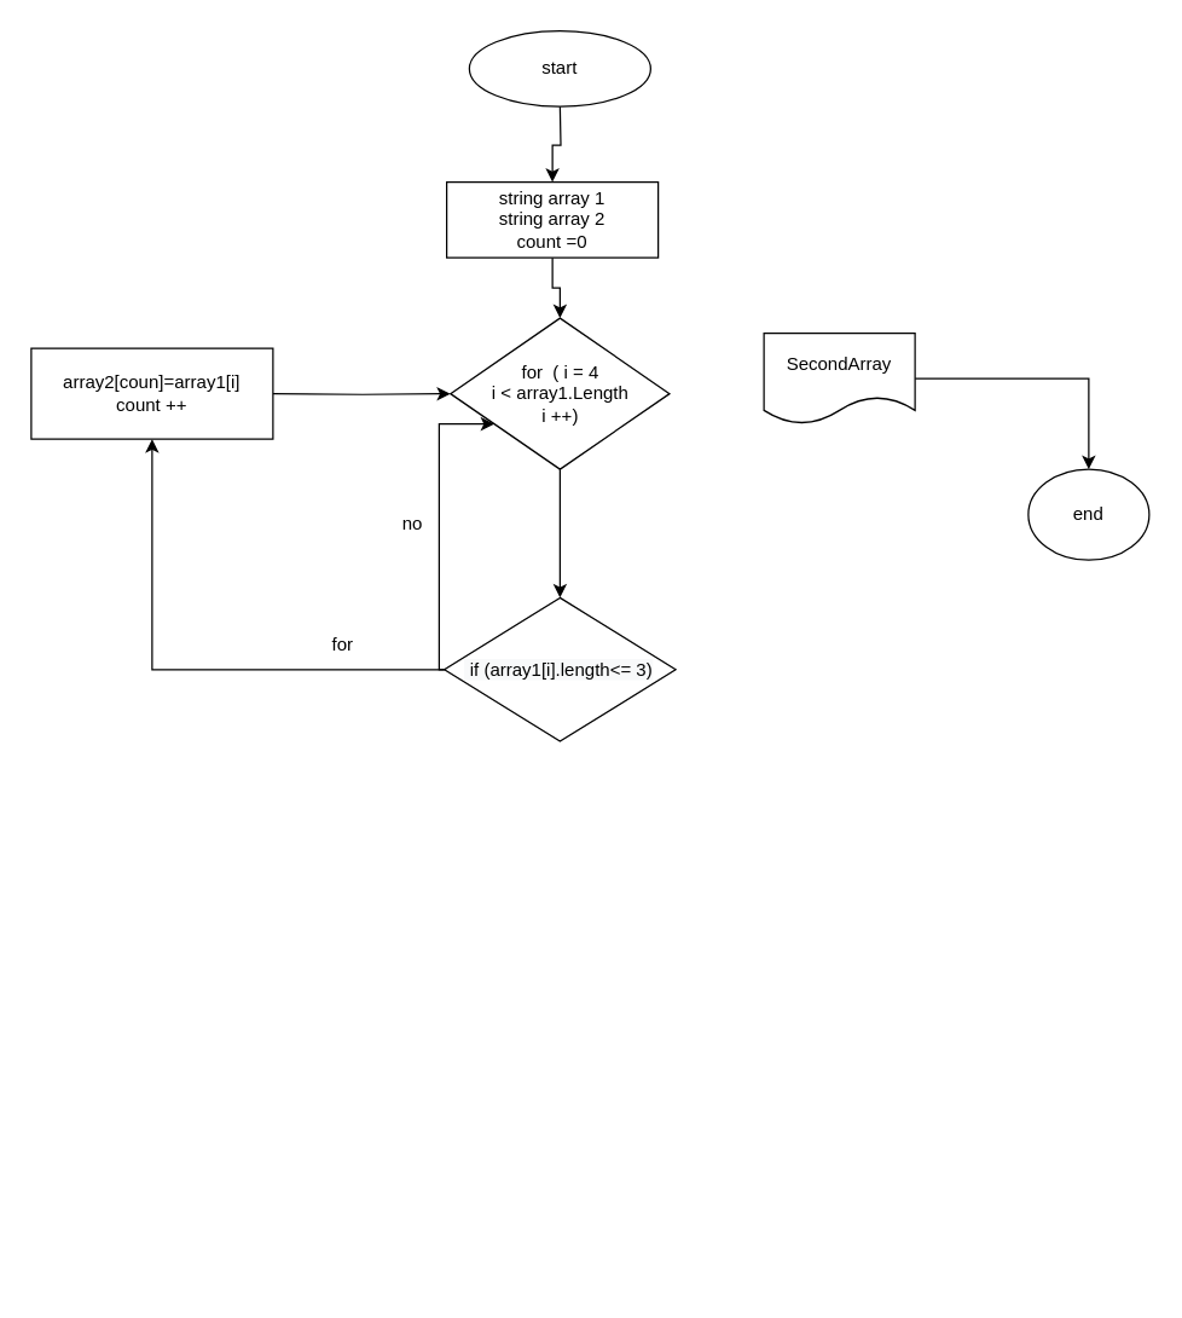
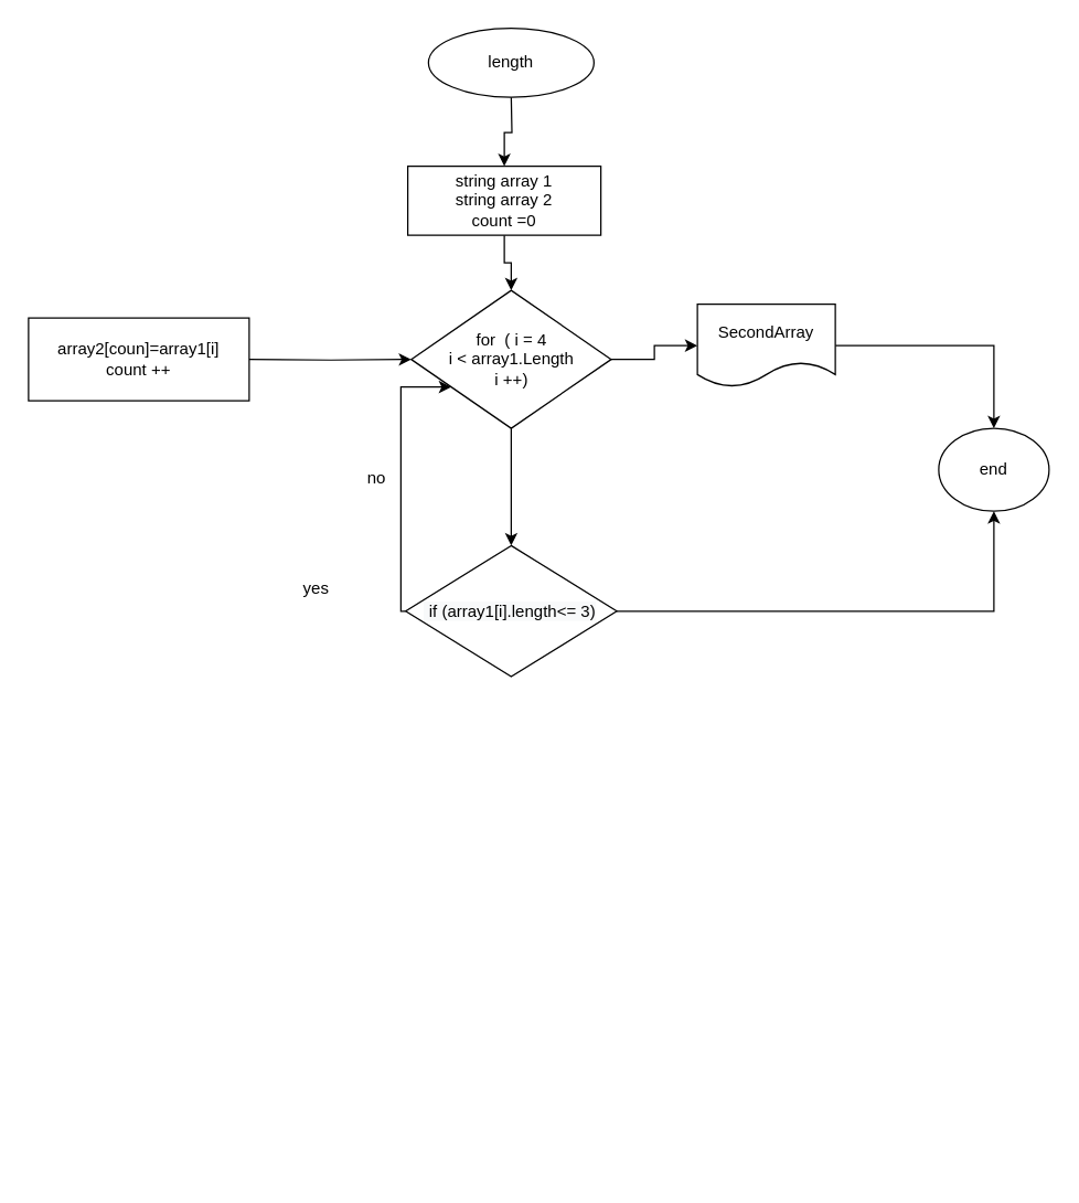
  <mxCell id="0" />
  <mxCell id="1" parent="0" />
  <mxCell id="2" style="edgeStyle=orthogonalEdgeStyle;rounded=0;orthogonalLoop=1;jettySize=auto;html=1;" parent="1" edge="1"><mxGeometry relative="1" as="geometry"><mxPoint x="307.5" y="320" as="targetPoint" /><Array as="points"><mxPoint x="110" y="850" /><mxPoint x="110" y="320" /></Array></mxGeometry></mxCell>
  <mxCell id="3" style="edgeStyle=orthogonalEdgeStyle;rounded=0;orthogonalLoop=1;jettySize=auto;html=1;entryX=0.5;entryY=0;entryDx=0;entryDy=0;" parent="1" source="4" target="7" edge="1"><mxGeometry relative="1" as="geometry"><mxPoint x="380" y="260" as="targetPoint" /></mxGeometry></mxCell>
  <mxCell id="4" value="string array 1&lt;br&gt;string array 2&lt;br&gt;count =0" style="rounded=0;whiteSpace=wrap;html=1;" parent="1" vertex="1"><mxGeometry x="295" y="120" width="140" height="50" as="geometry" /></mxCell>
  <mxCell id="5" style="edgeStyle=orthogonalEdgeStyle;rounded=0;orthogonalLoop=1;jettySize=auto;html=1;entryX=0.5;entryY=0;entryDx=0;entryDy=0;" parent="1" source="7" edge="1"><mxGeometry relative="1" as="geometry"><mxPoint x="370" y="395" as="targetPoint" /></mxGeometry></mxCell>
+ <mxCell id="6" value="" style="edgeStyle=orthogonalEdgeStyle;rounded=0;orthogonalLoop=1;jettySize=auto;html=1;" parent="1" source="7" target="14" edge="1"><mxGeometry relative="1" as="geometry" /></mxCell>
  <mxCell id="7" value="for&amp;nbsp; ( i = 4&lt;br&gt;i &amp;lt; array1.Length&lt;br&gt;i ++)" style="rhombus;whiteSpace=wrap;html=1;" parent="1" vertex="1"><mxGeometry x="297.5" y="210" width="145" height="100" as="geometry" /></mxCell>
  <mxCell id="8" value="" style="edgeStyle=orthogonalEdgeStyle;rounded=0;orthogonalLoop=1;jettySize=auto;html=1;" parent="1" target="7" edge="1"><mxGeometry relative="1" as="geometry"><mxPoint x="293.44" y="442.5" as="sourcePoint" /><mxPoint x="250" y="280" as="targetPoint" /><Array as="points"><mxPoint x="290" y="443" /><mxPoint x="290" y="280" /></Array></mxGeometry></mxCell>
  <mxCell id="9" value="" style="edgeStyle=orthogonalEdgeStyle;rounded=0;orthogonalLoop=1;jettySize=auto;html=1;" parent="1" target="7" edge="1"><mxGeometry relative="1" as="geometry"><mxPoint x="180" y="260" as="sourcePoint" /></mxGeometry></mxCell>
- <mxCell id="10" value="for" style="text;strokeColor=none;fillColor=none;align=left;verticalAlign=middle;spacingLeft=4;spacingRight=4;overflow=hidden;points=[[0,0.5],[1,0.5]];portConstraint=eastwest;rotatable=0;" parent="1" vertex="1"><mxGeometry x="213.44" y="410" width="80" height="30" as="geometry" /></mxCell>
+ <mxCell id="10" value="yes" style="text;strokeColor=none;fillColor=none;align=left;verticalAlign=middle;spacingLeft=4;spacingRight=4;overflow=hidden;points=[[0,0.5],[1,0.5]];portConstraint=eastwest;rotatable=0;" parent="1" vertex="1"><mxGeometry x="213.44" y="410" width="80" height="30" as="geometry" /></mxCell>
  <mxCell id="11" value="no" style="text;strokeColor=none;fillColor=none;align=left;verticalAlign=middle;spacingLeft=4;spacingRight=4;overflow=hidden;points=[[0,0.5],[1,0.5]];portConstraint=eastwest;rotatable=0;" parent="1" vertex="1"><mxGeometry x="260" y="330" width="80" height="30" as="geometry" /></mxCell>
  <mxCell id="12" value="" style="edgeStyle=orthogonalEdgeStyle;rounded=0;orthogonalLoop=1;jettySize=auto;html=1;" parent="1" target="4" edge="1"><mxGeometry relative="1" as="geometry"><mxPoint x="370" y="70" as="sourcePoint" /></mxGeometry></mxCell>
  <mxCell id="13" value="" style="edgeStyle=orthogonalEdgeStyle;rounded=0;orthogonalLoop=1;jettySize=auto;html=1;" parent="1" source="14" target="16" edge="1"><mxGeometry relative="1" as="geometry" /></mxCell>
  <mxCell id="14" value="SecondArray" style="shape=document;whiteSpace=wrap;html=1;boundedLbl=1;" parent="1" vertex="1"><mxGeometry x="505" y="220" width="100" height="60" as="geometry" /></mxCell>
- <mxCell id="15" value="start" style="ellipse;whiteSpace=wrap;html=1;" parent="1" vertex="1"><mxGeometry x="310" y="20" width="120" height="50" as="geometry" /></mxCell>
+ <mxCell id="15" value="length" style="ellipse;whiteSpace=wrap;html=1;" parent="1" vertex="1"><mxGeometry x="310" y="20" width="120" height="50" as="geometry" /></mxCell>
  <mxCell id="16" value="end" style="ellipse;whiteSpace=wrap;html=1;" parent="1" vertex="1"><mxGeometry x="680" y="310" width="80" height="60" as="geometry" /></mxCell>
- <mxCell id="17" style="edgeStyle=orthogonalEdgeStyle;rounded=0;orthogonalLoop=1;jettySize=auto;html=1;" parent="1" source="18" target="19" edge="1"><mxGeometry relative="1" as="geometry"><mxPoint x="90" y="300" as="targetPoint" /></mxGeometry></mxCell>
+ <mxCell id="17" style="edgeStyle=orthogonalEdgeStyle;rounded=0;orthogonalLoop=1;jettySize=auto;html=1;" parent="1" source="18" target="16" edge="1"><mxGeometry relative="1" as="geometry"><mxPoint x="90" y="300" as="targetPoint" /></mxGeometry></mxCell>
  <mxCell id="18" value="&lt;span style=&quot;color: rgb(0, 0, 0); font-family: Helvetica; font-size: 12px; font-style: normal; font-variant-ligatures: normal; font-variant-caps: normal; font-weight: 400; letter-spacing: normal; orphans: 2; text-align: center; text-indent: 0px; text-transform: none; widows: 2; word-spacing: 0px; -webkit-text-stroke-width: 0px; background-color: rgb(248, 249, 250); text-decoration-thickness: initial; text-decoration-style: initial; text-decoration-color: initial; float: none; display: inline !important;&quot;&gt;&amp;nbsp;if (array1[i].length&amp;lt;= 3)&lt;/span&gt;" style="rhombus;whiteSpace=wrap;html=1;" parent="1" vertex="1"><mxGeometry x="293.44" y="395" width="153.12" height="95" as="geometry" /></mxCell>
  <mxCell id="19" value="array2[coun]=array1[i]&lt;br&gt;count ++" style="rounded=0;whiteSpace=wrap;html=1;" parent="1" vertex="1"><mxGeometry x="20" y="230" width="160" height="60" as="geometry" /></mxCell>
